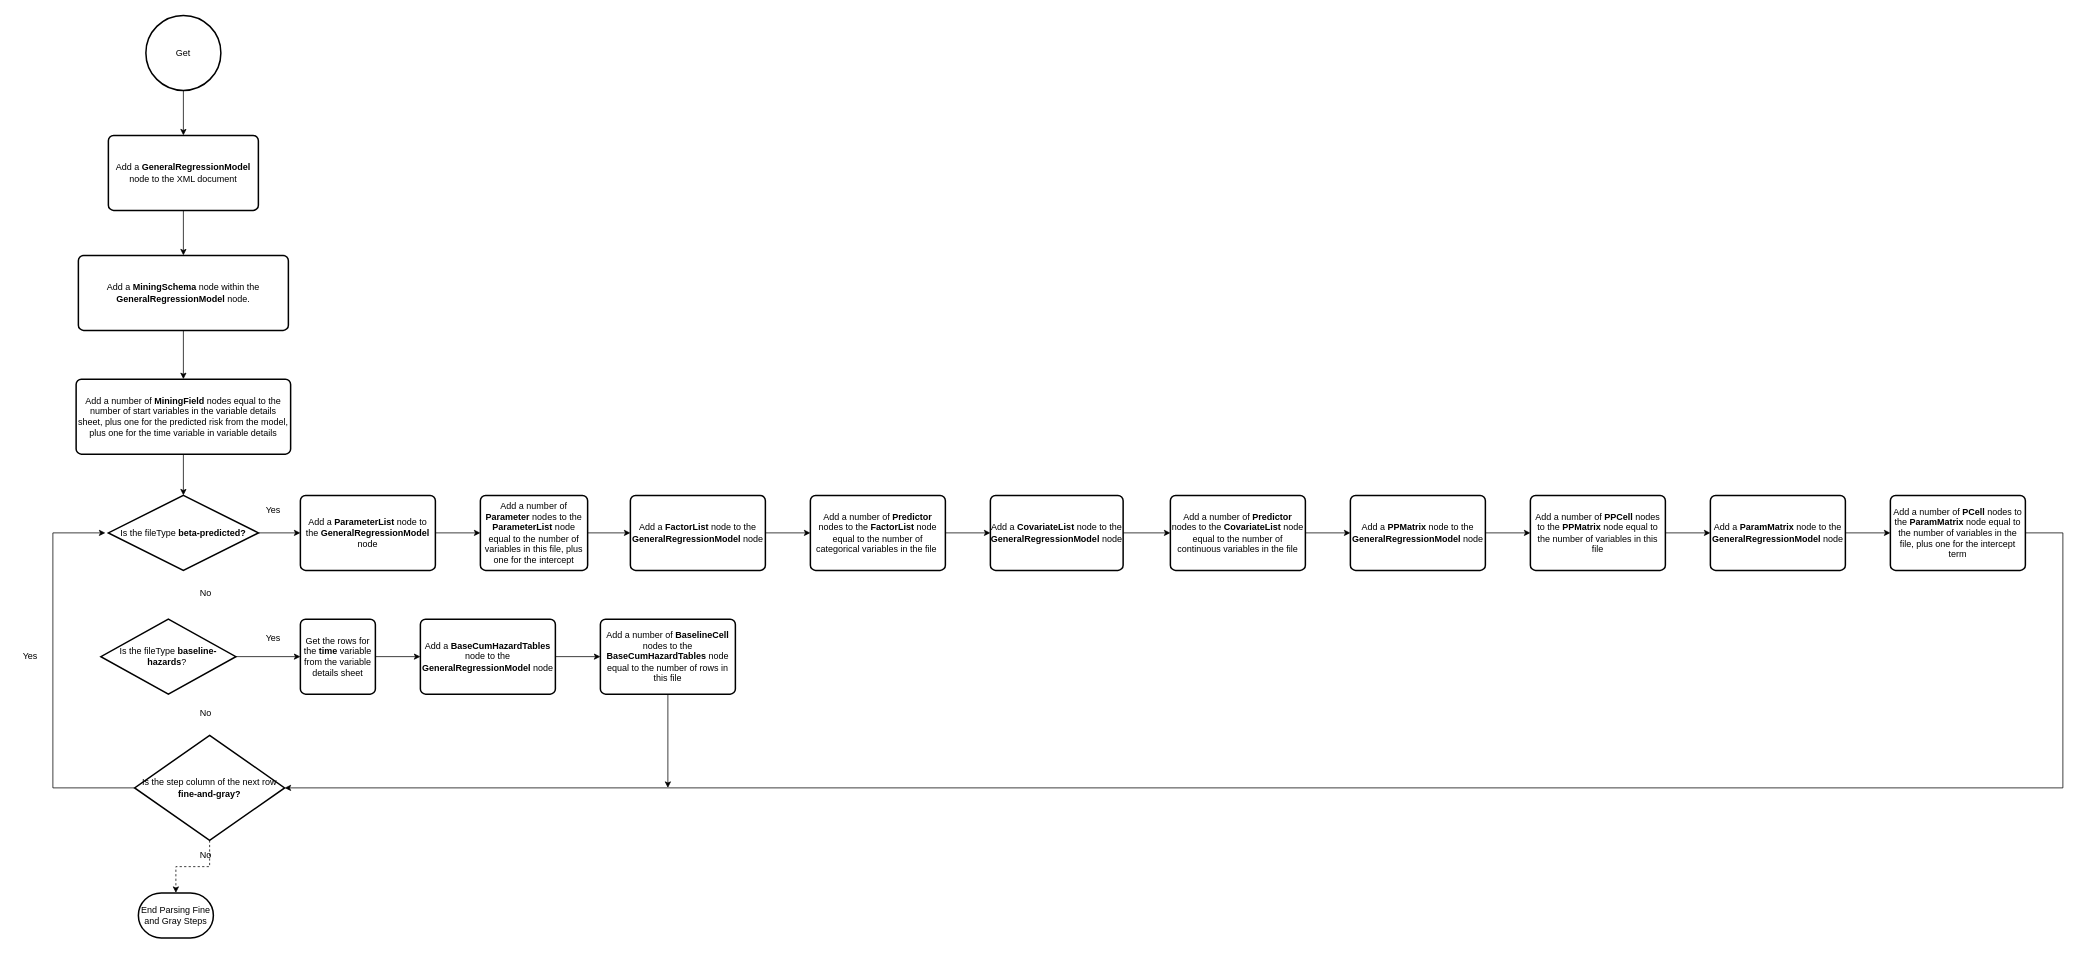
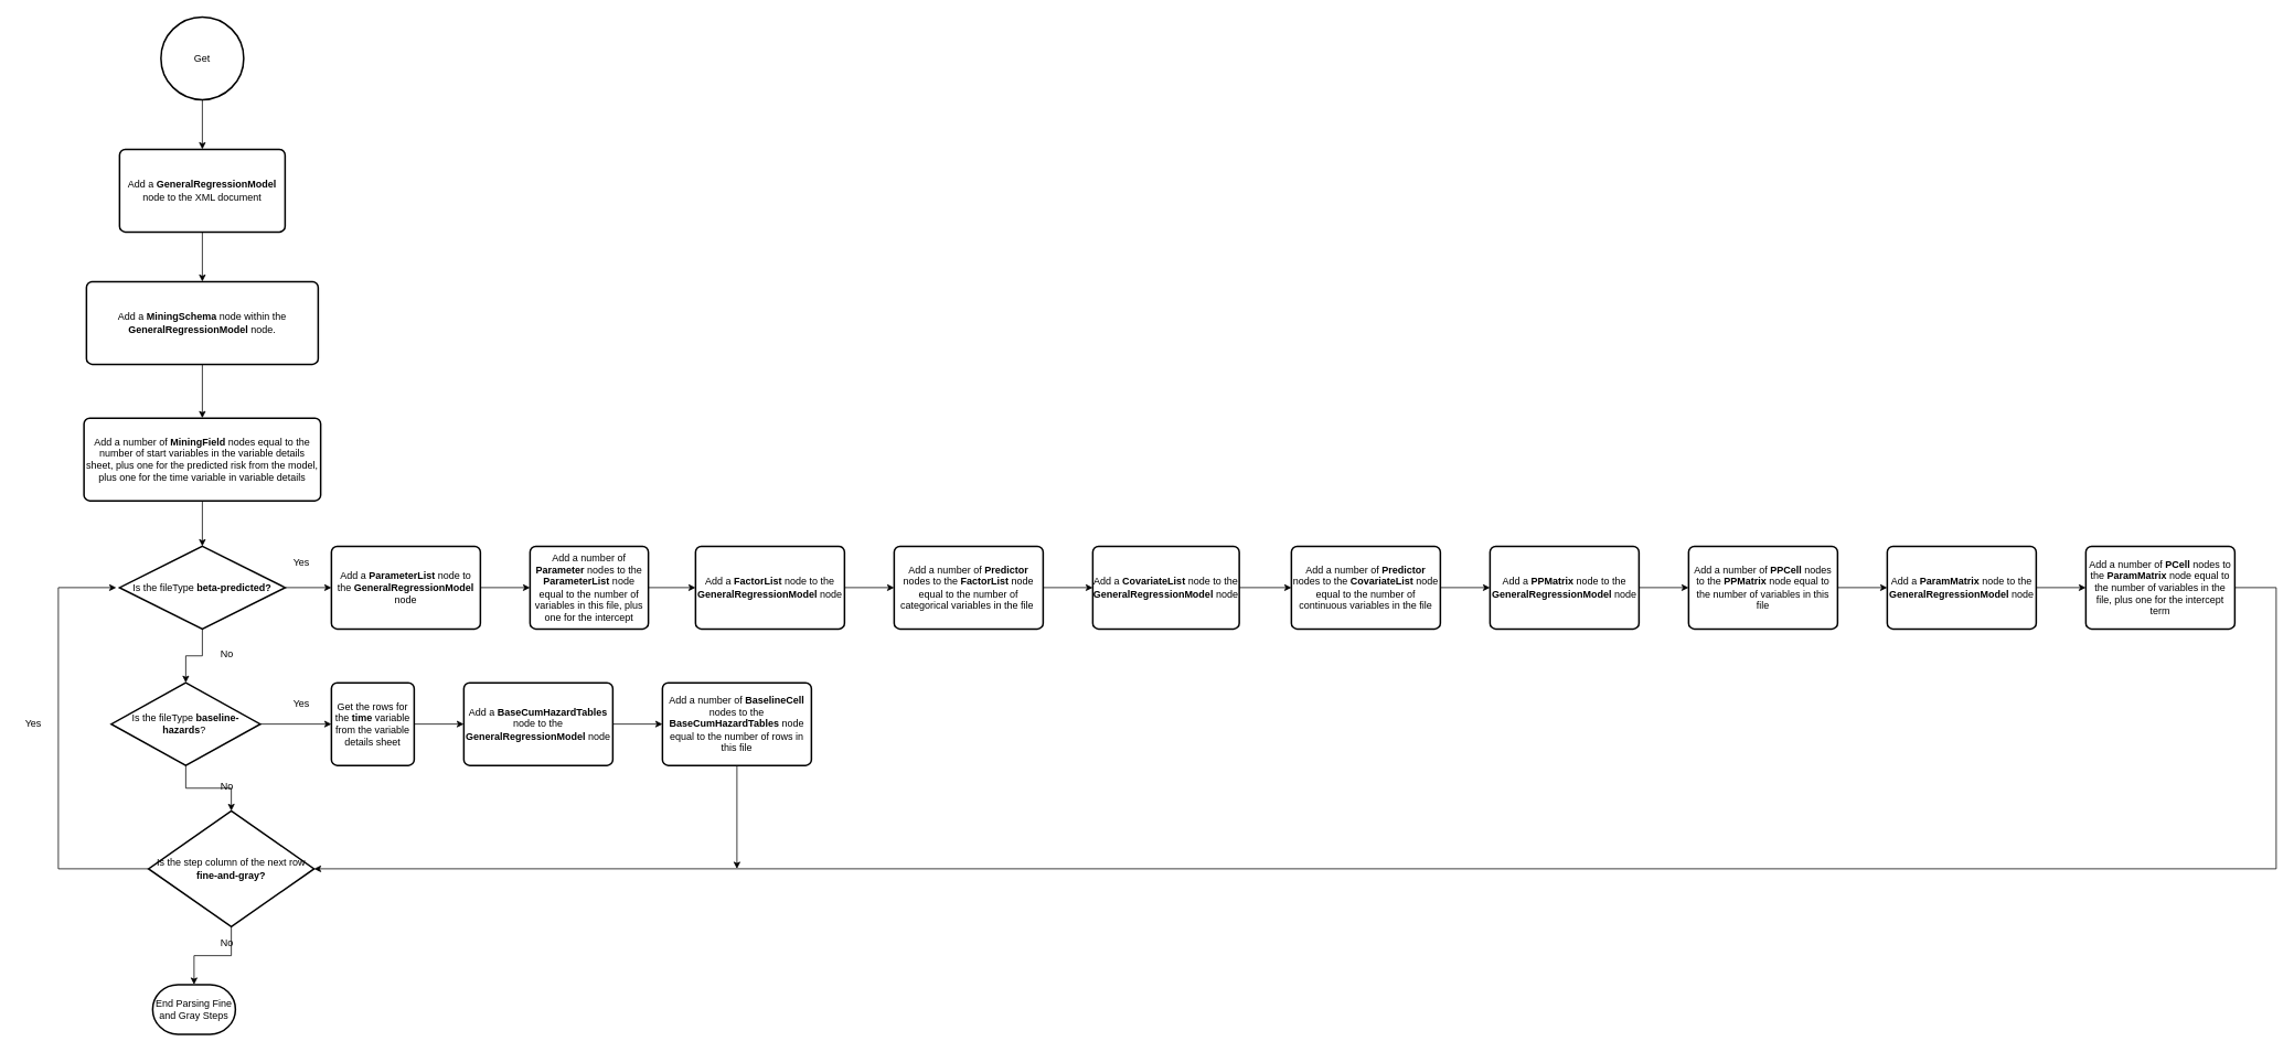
  <mxCell id="0" />
  <mxCell id="1" parent="0" />
  <mxCell id="2" value="" style="edgeStyle=orthogonalEdgeStyle;rounded=0;orthogonalLoop=1;jettySize=auto;html=1;" parent="1" source="3" target="5" edge="1"><mxGeometry relative="1" as="geometry" /></mxCell>
  <mxCell id="3" value="Get" style="strokeWidth=2;html=1;shape=mxgraph.flowchart.start_2;whiteSpace=wrap;" parent="1" vertex="1"><mxGeometry x="194" y="20" width="100" height="100" as="geometry" /></mxCell>
  <mxCell id="4" value="" style="edgeStyle=orthogonalEdgeStyle;rounded=0;orthogonalLoop=1;jettySize=auto;html=1;" parent="1" source="5" target="49" edge="1"><mxGeometry relative="1" as="geometry" /></mxCell>
  <mxCell id="5" value="Add a &lt;b&gt;GeneralRegressionModel &lt;/b&gt;node to the XML document" style="rounded=1;whiteSpace=wrap;html=1;absoluteArcSize=1;arcSize=14;strokeWidth=2;" parent="1" vertex="1"><mxGeometry x="144" y="180" width="200" height="100" as="geometry" /></mxCell>
+ <mxCell id="6" value="" style="edgeStyle=orthogonalEdgeStyle;rounded=0;orthogonalLoop=1;jettySize=auto;html=1;" parent="1" source="8" target="31" edge="1"><mxGeometry relative="1" as="geometry" /></mxCell>
  <mxCell id="7" value="" style="edgeStyle=orthogonalEdgeStyle;rounded=0;orthogonalLoop=1;jettySize=auto;html=1;" parent="1" source="8" target="10" edge="1"><mxGeometry relative="1" as="geometry" /></mxCell>
  <mxCell id="8" value="Is the fileType &lt;b&gt;beta-predicted?&lt;/b&gt;" style="strokeWidth=2;html=1;shape=mxgraph.flowchart.decision;whiteSpace=wrap;" parent="1" vertex="1"><mxGeometry x="144" y="660" width="200" height="100" as="geometry" /></mxCell>
  <mxCell id="9" value="" style="edgeStyle=orthogonalEdgeStyle;rounded=0;orthogonalLoop=1;jettySize=auto;html=1;" parent="1" source="10" target="12" edge="1"><mxGeometry relative="1" as="geometry" /></mxCell>
  <mxCell id="10" value="Add a &lt;b&gt;ParameterList &lt;/b&gt;node to the &lt;b&gt;GeneralRegressionModel &lt;/b&gt;node" style="rounded=1;whiteSpace=wrap;html=1;absoluteArcSize=1;arcSize=14;strokeWidth=2;" parent="1" vertex="1"><mxGeometry x="400" y="660" width="180" height="100" as="geometry" /></mxCell>
  <mxCell id="11" value="" style="edgeStyle=orthogonalEdgeStyle;rounded=0;orthogonalLoop=1;jettySize=auto;html=1;" parent="1" source="12" target="14" edge="1"><mxGeometry relative="1" as="geometry" /></mxCell>
  <mxCell id="12" value="Add a number of &lt;b&gt;Parameter &lt;/b&gt;nodes to the &lt;b&gt;ParameterList &lt;/b&gt;node equal to the number of variables in this file, plus one for the intercept" style="rounded=1;whiteSpace=wrap;html=1;absoluteArcSize=1;arcSize=14;strokeWidth=2;" parent="1" vertex="1"><mxGeometry x="640" y="660" width="143" height="100" as="geometry" /></mxCell>
  <mxCell id="13" value="" style="edgeStyle=orthogonalEdgeStyle;rounded=0;orthogonalLoop=1;jettySize=auto;html=1;" parent="1" source="14" target="16" edge="1"><mxGeometry relative="1" as="geometry" /></mxCell>
  <mxCell id="14" value="Add a &lt;b&gt;FactorList &lt;/b&gt;node to the &lt;b&gt;GeneralRegressionModel &lt;/b&gt;node" style="rounded=1;whiteSpace=wrap;html=1;absoluteArcSize=1;arcSize=14;strokeWidth=2;" parent="1" vertex="1"><mxGeometry x="840" y="660" width="180" height="100" as="geometry" /></mxCell>
  <mxCell id="15" value="" style="edgeStyle=orthogonalEdgeStyle;rounded=0;orthogonalLoop=1;jettySize=auto;html=1;" parent="1" source="16" target="18" edge="1"><mxGeometry relative="1" as="geometry" /></mxCell>
  <mxCell id="16" value="Add a number of&amp;nbsp;&lt;b&gt;Predictor &lt;/b&gt;nodes to the &lt;b&gt;FactorList &lt;/b&gt;node equal to the number of categorical variables in the file&amp;nbsp;" style="rounded=1;whiteSpace=wrap;html=1;absoluteArcSize=1;arcSize=14;strokeWidth=2;" parent="1" vertex="1"><mxGeometry x="1080" y="660" width="180" height="100" as="geometry" /></mxCell>
  <mxCell id="17" value="" style="edgeStyle=orthogonalEdgeStyle;rounded=0;orthogonalLoop=1;jettySize=auto;html=1;" parent="1" source="18" target="20" edge="1"><mxGeometry relative="1" as="geometry" /></mxCell>
  <mxCell id="18" value="Add a &lt;b&gt;CovariateList &lt;/b&gt;node to the &lt;b&gt;GeneralRegressionModel &lt;/b&gt;node" style="rounded=1;whiteSpace=wrap;html=1;absoluteArcSize=1;arcSize=14;strokeWidth=2;" parent="1" vertex="1"><mxGeometry x="1320" y="660" width="177" height="100" as="geometry" /></mxCell>
  <mxCell id="19" value="" style="edgeStyle=orthogonalEdgeStyle;rounded=0;orthogonalLoop=1;jettySize=auto;html=1;" parent="1" source="20" target="22" edge="1"><mxGeometry relative="1" as="geometry" /></mxCell>
  <mxCell id="20" value="Add a number of &lt;b&gt;Predictor &lt;/b&gt;nodes to the &lt;b&gt;CovariateList &lt;/b&gt;node equal to the number of continuous variables in the file" style="rounded=1;whiteSpace=wrap;html=1;absoluteArcSize=1;arcSize=14;strokeWidth=2;" parent="1" vertex="1"><mxGeometry x="1560" y="660" width="180" height="100" as="geometry" /></mxCell>
  <mxCell id="21" value="" style="edgeStyle=orthogonalEdgeStyle;rounded=0;orthogonalLoop=1;jettySize=auto;html=1;" parent="1" source="22" target="24" edge="1"><mxGeometry relative="1" as="geometry" /></mxCell>
  <mxCell id="22" value="Add a &lt;b&gt;PPMatrix &lt;/b&gt;node to the &lt;b&gt;GeneralRegressionModel &lt;/b&gt;node" style="rounded=1;whiteSpace=wrap;html=1;absoluteArcSize=1;arcSize=14;strokeWidth=2;" parent="1" vertex="1"><mxGeometry x="1800" y="660" width="180" height="100" as="geometry" /></mxCell>
  <mxCell id="23" value="" style="edgeStyle=orthogonalEdgeStyle;rounded=0;orthogonalLoop=1;jettySize=auto;html=1;" parent="1" source="24" target="26" edge="1"><mxGeometry relative="1" as="geometry" /></mxCell>
  <mxCell id="24" value="Add a number of &lt;b&gt;PPCell &lt;/b&gt;nodes to the &lt;b&gt;PPMatrix &lt;/b&gt;node equal to the number of variables in this file" style="rounded=1;whiteSpace=wrap;html=1;absoluteArcSize=1;arcSize=14;strokeWidth=2;" parent="1" vertex="1"><mxGeometry x="2040" y="660" width="180" height="100" as="geometry" /></mxCell>
  <mxCell id="25" value="" style="edgeStyle=orthogonalEdgeStyle;rounded=0;orthogonalLoop=1;jettySize=auto;html=1;" parent="1" source="26" target="28" edge="1"><mxGeometry relative="1" as="geometry" /></mxCell>
  <mxCell id="26" value="Add a &lt;b&gt;ParamMatrix &lt;/b&gt;node to the &lt;b&gt;GeneralRegressionModel &lt;/b&gt;node" style="rounded=1;whiteSpace=wrap;html=1;absoluteArcSize=1;arcSize=14;strokeWidth=2;" parent="1" vertex="1"><mxGeometry x="2280" y="660" width="180" height="100" as="geometry" /></mxCell>
  <mxCell id="27" style="edgeStyle=orthogonalEdgeStyle;rounded=0;orthogonalLoop=1;jettySize=auto;html=1;entryX=1;entryY=0.5;entryDx=0;entryDy=0;entryPerimeter=0;" parent="1" source="28" target="40" edge="1"><mxGeometry relative="1" as="geometry"><Array as="points"><mxPoint x="2750" y="710" /><mxPoint x="2750" y="1050" /></Array></mxGeometry></mxCell>
  <mxCell id="28" value="Add a number of &lt;b&gt;PCell &lt;/b&gt;nodes to the &lt;b&gt;ParamMatrix&lt;/b&gt;&amp;nbsp;node equal to the number of variables in the file, plus one for the intercept term" style="rounded=1;whiteSpace=wrap;html=1;absoluteArcSize=1;arcSize=14;strokeWidth=2;" parent="1" vertex="1"><mxGeometry x="2520" y="660" width="180" height="100" as="geometry" /></mxCell>
+ <mxCell id="29" value="" style="edgeStyle=orthogonalEdgeStyle;rounded=0;orthogonalLoop=1;jettySize=auto;html=1;" parent="1" source="31" target="40" edge="1"><mxGeometry relative="1" as="geometry" /></mxCell>
  <mxCell id="30" value="" style="edgeStyle=orthogonalEdgeStyle;rounded=0;orthogonalLoop=1;jettySize=auto;html=1;" parent="1" source="31" target="33" edge="1"><mxGeometry relative="1" as="geometry" /></mxCell>
  <mxCell id="31" value="Is the fileType &lt;b&gt;baseline-hazards&lt;/b&gt;?&amp;nbsp;" style="strokeWidth=2;html=1;shape=mxgraph.flowchart.decision;whiteSpace=wrap;" parent="1" vertex="1"><mxGeometry x="134" y="825" width="180" height="100" as="geometry" /></mxCell>
  <mxCell id="32" value="" style="edgeStyle=orthogonalEdgeStyle;rounded=0;orthogonalLoop=1;jettySize=auto;html=1;" parent="1" source="33" target="35" edge="1"><mxGeometry relative="1" as="geometry" /></mxCell>
  <mxCell id="33" value="Get the rows for the &lt;b&gt;time&lt;/b&gt;&amp;nbsp;variable from the variable details sheet" style="rounded=1;whiteSpace=wrap;html=1;absoluteArcSize=1;arcSize=14;strokeWidth=2;" parent="1" vertex="1"><mxGeometry x="400" y="825" width="100" height="100" as="geometry" /></mxCell>
  <mxCell id="34" value="" style="edgeStyle=orthogonalEdgeStyle;rounded=0;orthogonalLoop=1;jettySize=auto;html=1;" parent="1" source="35" target="37" edge="1"><mxGeometry relative="1" as="geometry" /></mxCell>
  <mxCell id="35" value="Add a &lt;b&gt;BaseCumHazardTables &lt;/b&gt;node to the &lt;b&gt;GeneralRegressionModel &lt;/b&gt;node" style="rounded=1;whiteSpace=wrap;html=1;absoluteArcSize=1;arcSize=14;strokeWidth=2;" parent="1" vertex="1"><mxGeometry x="560" y="825" width="180" height="100" as="geometry" /></mxCell>
  <mxCell id="36" style="edgeStyle=orthogonalEdgeStyle;rounded=0;orthogonalLoop=1;jettySize=auto;html=1;" parent="1" source="37" edge="1"><mxGeometry relative="1" as="geometry"><mxPoint x="890" y="1050" as="targetPoint" /></mxGeometry></mxCell>
  <mxCell id="37" value="Add a number of &lt;b&gt;BaselineCell &lt;/b&gt;nodes to the &lt;b&gt;BaseCumHazardTables&lt;/b&gt;&amp;nbsp;node equal to the number of rows in this file" style="rounded=1;whiteSpace=wrap;html=1;absoluteArcSize=1;arcSize=14;strokeWidth=2;" parent="1" vertex="1"><mxGeometry x="800" y="825" width="180" height="100" as="geometry" /></mxCell>
- <mxCell id="38" value="" style="edgeStyle=orthogonalEdgeStyle;rounded=0;orthogonalLoop=1;jettySize=auto;html=1;dashed=1;" parent="1" source="40" target="41" edge="1"><mxGeometry relative="1" as="geometry" /></mxCell>
+ <mxCell id="38" value="" style="edgeStyle=orthogonalEdgeStyle;rounded=0;orthogonalLoop=1;jettySize=auto;html=1;" parent="1" source="40" target="41" edge="1"><mxGeometry relative="1" as="geometry" /></mxCell>
  <mxCell id="39" style="edgeStyle=orthogonalEdgeStyle;rounded=0;orthogonalLoop=1;jettySize=auto;html=1;" parent="1" source="40" edge="1"><mxGeometry relative="1" as="geometry"><mxPoint x="140" y="710" as="targetPoint" /><Array as="points"><mxPoint x="70" y="1050" /><mxPoint x="70" y="710" /></Array></mxGeometry></mxCell>
  <mxCell id="40" value="Is the step column of the next row &lt;b&gt;fine-and-gray?&lt;/b&gt;" style="strokeWidth=2;html=1;shape=mxgraph.flowchart.decision;whiteSpace=wrap;" parent="1" vertex="1"><mxGeometry x="179" y="980" width="200" height="140" as="geometry" /></mxCell>
  <mxCell id="41" value="End Parsing Fine and Gray Steps" style="strokeWidth=2;html=1;shape=mxgraph.flowchart.terminator;whiteSpace=wrap;" parent="1" vertex="1"><mxGeometry x="184" y="1190" width="100" height="60" as="geometry" /></mxCell>
  <mxCell id="42" value="Yes" style="text;html=1;strokeColor=none;fillColor=none;align=center;verticalAlign=middle;whiteSpace=wrap;rounded=0;" parent="1" vertex="1"><mxGeometry x="344" y="670" width="40" height="20" as="geometry" /></mxCell>
  <mxCell id="43" value="Yes" style="text;html=1;strokeColor=none;fillColor=none;align=center;verticalAlign=middle;whiteSpace=wrap;rounded=0;" parent="1" vertex="1"><mxGeometry x="344" y="840" width="40" height="20" as="geometry" /></mxCell>
  <mxCell id="44" value="No" style="text;html=1;strokeColor=none;fillColor=none;align=center;verticalAlign=middle;whiteSpace=wrap;rounded=0;" parent="1" vertex="1"><mxGeometry x="254" y="780" width="40" height="20" as="geometry" /></mxCell>
  <mxCell id="45" value="No" style="text;html=1;strokeColor=none;fillColor=none;align=center;verticalAlign=middle;whiteSpace=wrap;rounded=0;" parent="1" vertex="1"><mxGeometry x="254" y="940" width="40" height="20" as="geometry" /></mxCell>
  <mxCell id="46" value="No" style="text;html=1;strokeColor=none;fillColor=none;align=center;verticalAlign=middle;whiteSpace=wrap;rounded=0;" parent="1" vertex="1"><mxGeometry x="254" y="1130" width="40" height="20" as="geometry" /></mxCell>
  <mxCell id="47" value="Yes" style="text;html=1;strokeColor=none;fillColor=none;align=center;verticalAlign=middle;whiteSpace=wrap;rounded=0;" parent="1" vertex="1"><mxGeometry x="20" y="865" width="40" height="20" as="geometry" /></mxCell>
  <mxCell id="48" value="" style="edgeStyle=orthogonalEdgeStyle;rounded=0;orthogonalLoop=1;jettySize=auto;html=1;" parent="1" source="49" target="51" edge="1"><mxGeometry relative="1" as="geometry" /></mxCell>
  <mxCell id="49" value="Add a &lt;b&gt;MiningSchema &lt;/b&gt;node within the &lt;b&gt;GeneralRegressionModel &lt;/b&gt;node." style="rounded=1;whiteSpace=wrap;html=1;absoluteArcSize=1;arcSize=14;strokeWidth=2;" parent="1" vertex="1"><mxGeometry x="104" y="340" width="280" height="100" as="geometry" /></mxCell>
  <mxCell id="50" value="" style="edgeStyle=orthogonalEdgeStyle;rounded=0;orthogonalLoop=1;jettySize=auto;html=1;" parent="1" source="51" target="8" edge="1"><mxGeometry relative="1" as="geometry" /></mxCell>
  <mxCell id="51" value="Add a number of &lt;b&gt;MiningField &lt;/b&gt;nodes equal to the number of start variables in the variable details sheet, plus one for the predicted risk from the model, plus one for the time variable in variable details" style="rounded=1;whiteSpace=wrap;html=1;absoluteArcSize=1;arcSize=14;strokeWidth=2;" parent="1" vertex="1"><mxGeometry x="101" y="505" width="286" height="100" as="geometry" /></mxCell>
